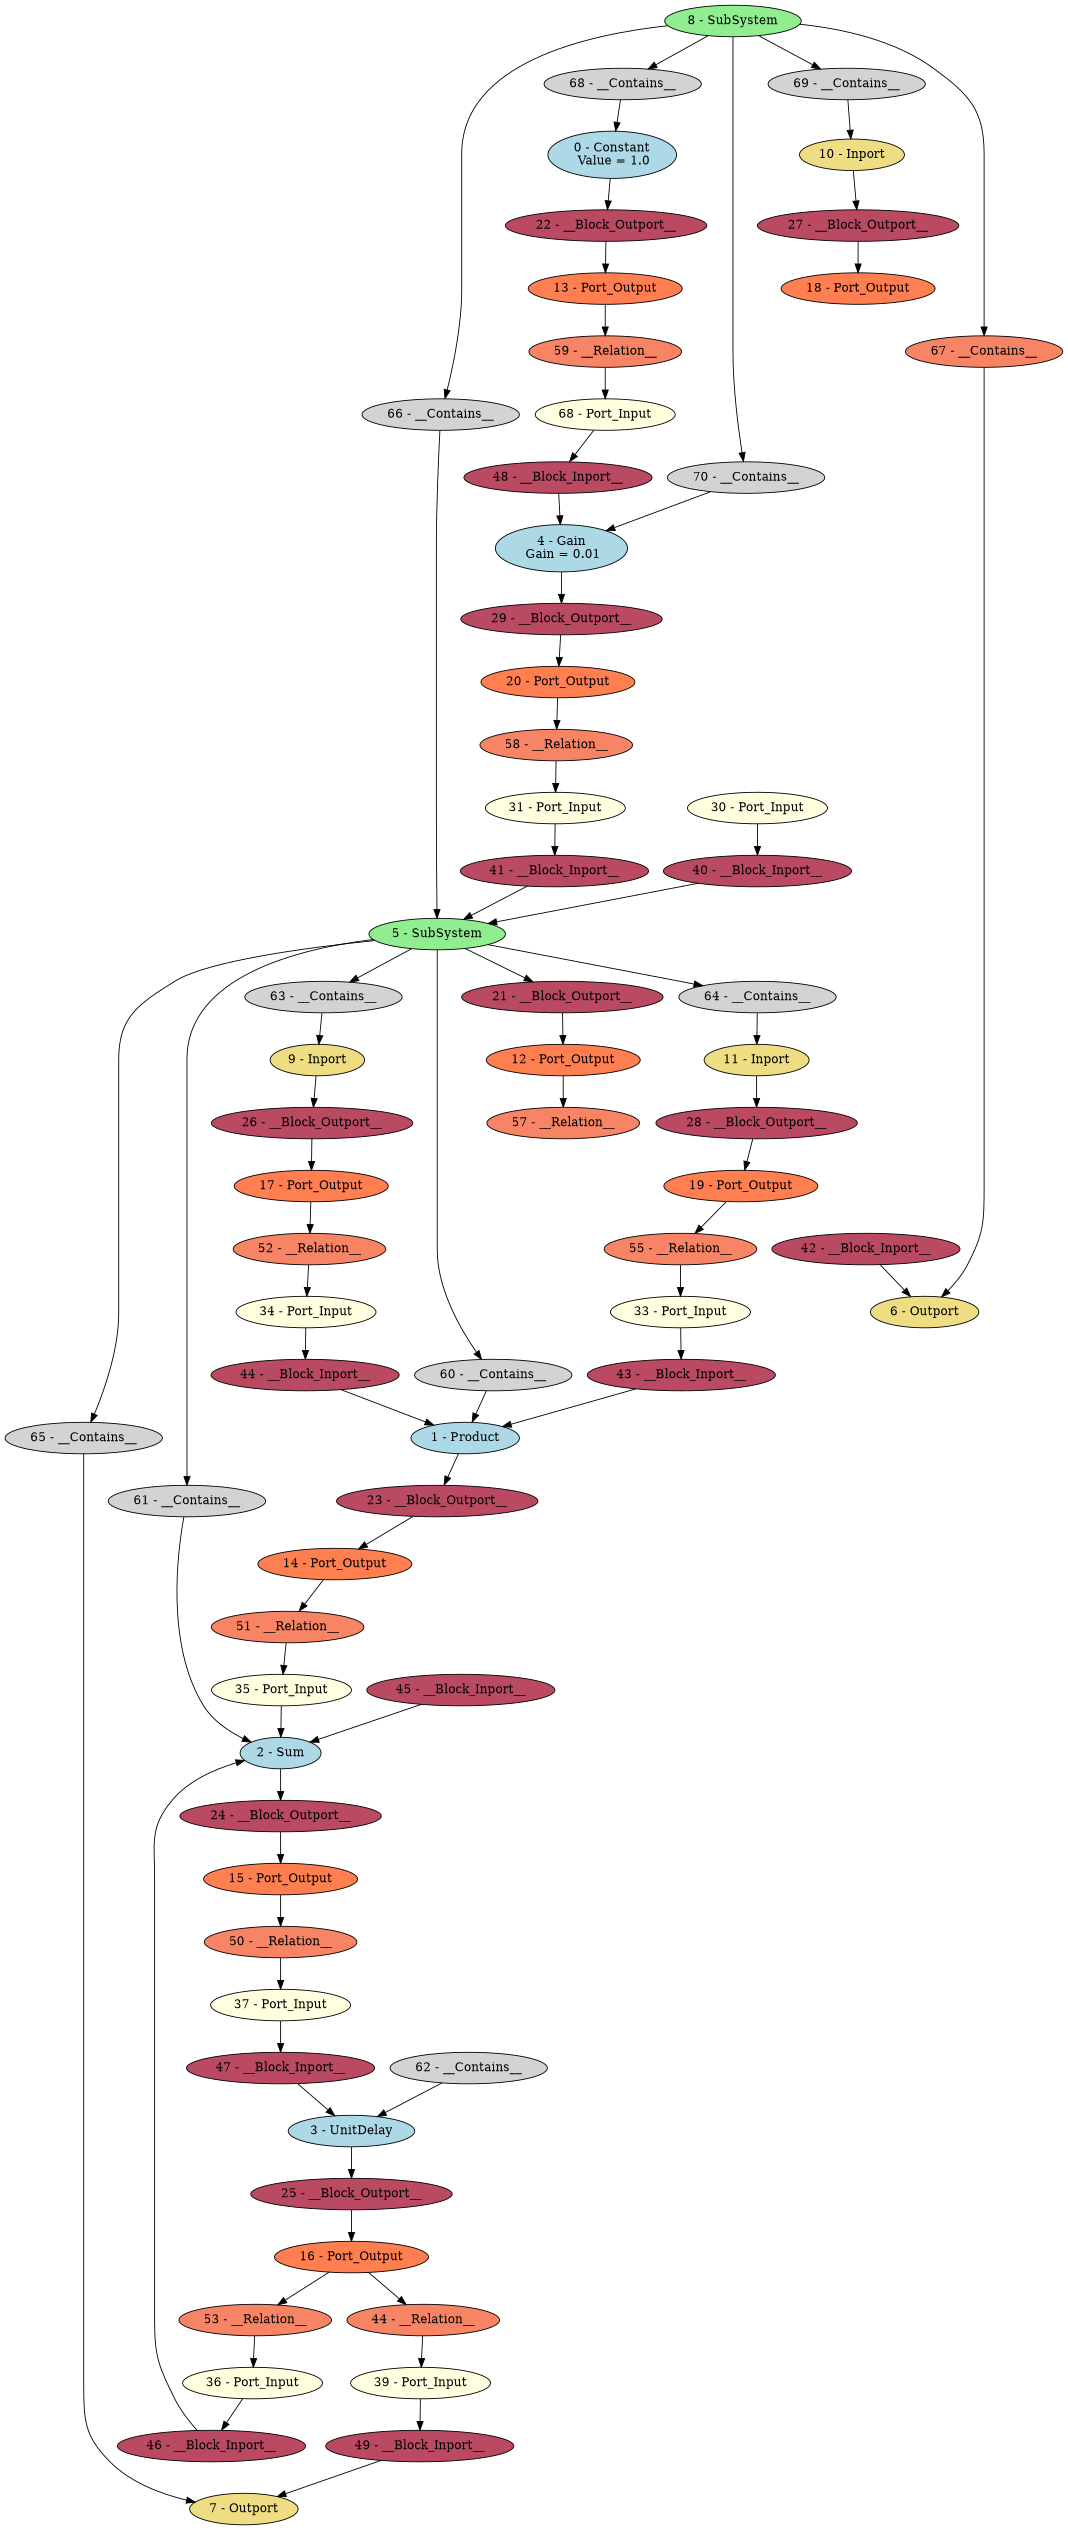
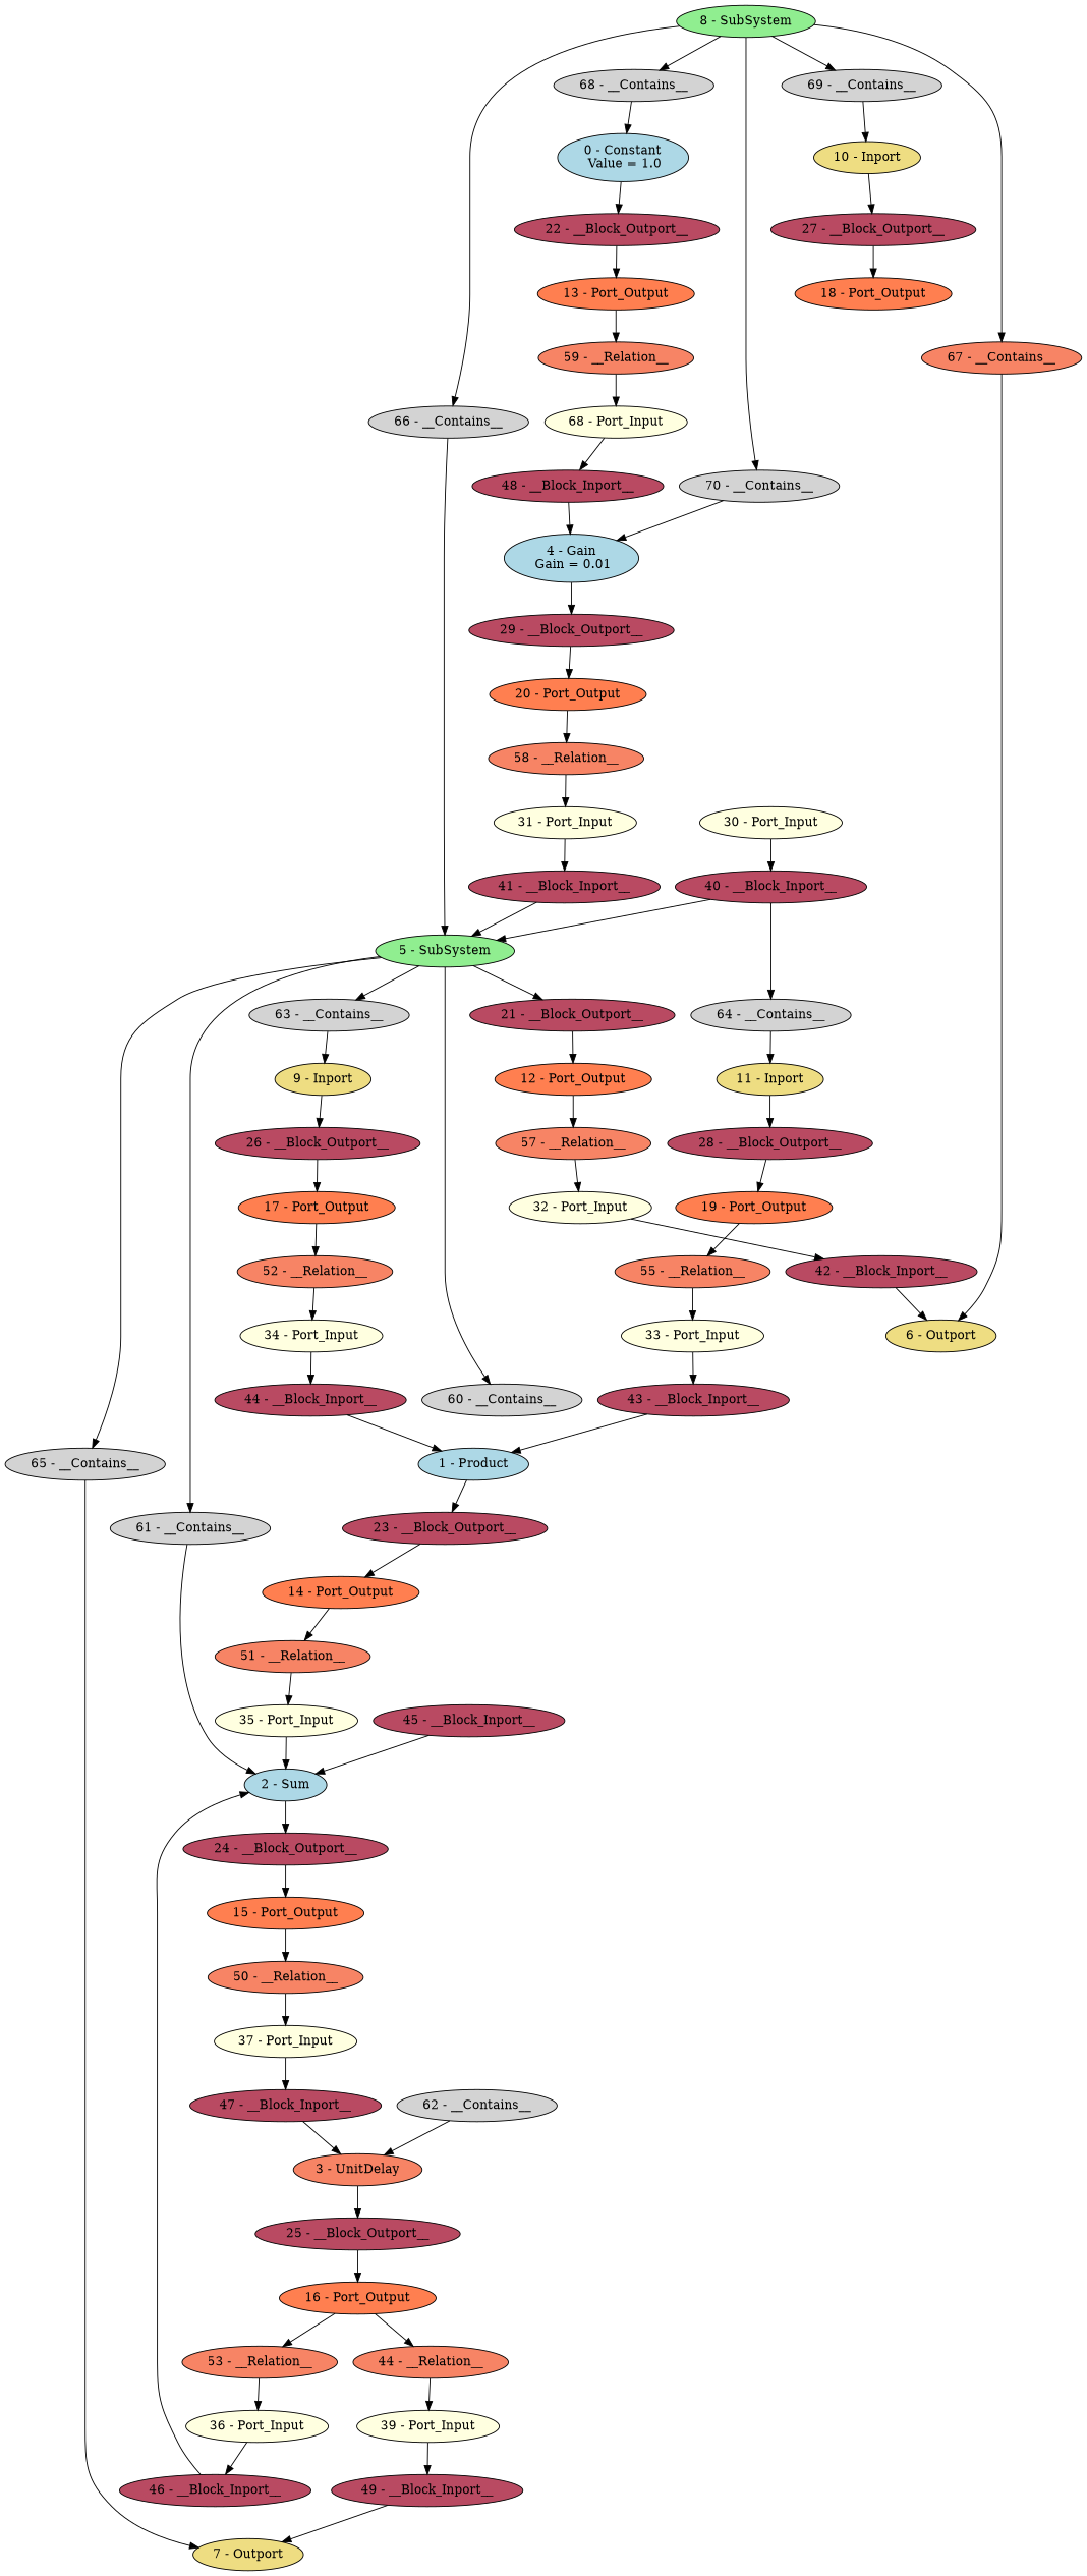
  digraph {
    node [fillcolor="#b94a62" style=filled]
    "0 - Constant\n Value = 1.0" [fillcolor=lightblue]
    "22 - __Block_Outport__"
    "13 - Port_Output" [fillcolor=coral]
    "1 - Product" [fillcolor=lightblue]
    "23 - __Block_Outport__"
    "14 - Port_Output" [fillcolor=coral]
    "2 - Sum" [fillcolor=lightblue]
    "24 - __Block_Outport__"
    "15 - Port_Output" [fillcolor=coral]
-   "3 - UnitDelay" [fillcolor=lightblue]
+   "3 - UnitDelay" [fillcolor="#f78465"]
    "25 - __Block_Outport__"
    "16 - Port_Output" [fillcolor=coral]
    "4 - Gain\n Gain = 0.01" [fillcolor=lightblue]
    "29 - __Block_Outport__"
    "20 - Port_Output" [fillcolor=coral]
    "5 - SubSystem" [fillcolor=lightgreen]
    "21 - __Block_Outport__"
    "60 - __Contains__" [fillcolor=lightgray]
    "61 - __Contains__" [fillcolor=lightgray]
    "63 - __Contains__" [fillcolor=lightgray]
    "64 - __Contains__" [fillcolor=lightgray]
    "65 - __Contains__" [fillcolor=lightgray]
    "12 - Port_Output" [fillcolor=coral]
    "62 - __Contains__" [fillcolor=lightgray]
    "9 - Inport" [fillcolor=lightgoldenrod]
    "11 - Inport" [fillcolor=lightgoldenrod]
    "7 - Outport" [fillcolor=lightgoldenrod]
    "6 - Outport" [fillcolor=lightgoldenrod]
    "8 - SubSystem" [fillcolor=lightgreen]
    "66 - __Contains__" [fillcolor=lightgray]
    "67 - __Contains__" [fillcolor="#f78465"]
    "68 - __Contains__" [fillcolor=lightgray]
    "69 - __Contains__" [fillcolor=lightgray]
    "70 - __Contains__" [fillcolor=lightgray]
    "10 - Inport" [fillcolor=lightgoldenrod]
    "26 - __Block_Outport__"
    "17 - Port_Output" [fillcolor=coral]
    "27 - __Block_Outport__"
    "18 - Port_Output" [fillcolor=coral]
    "28 - __Block_Outport__"
    "19 - Port_Output" [fillcolor=coral]
    "57 - __Relation__" [fillcolor="#f78465"]
+   "32 - Port_Input" [fillcolor=lightyellow]
    "59 - __Relation__" [fillcolor="#f78465"]
    n45 [fillcolor=lightyellow label="68 - Port_Input"]
    "51 - __Relation__" [fillcolor="#f78465"]
    "35 - Port_Input" [fillcolor=lightyellow]
    "50 - __Relation__" [fillcolor="#f78465"]
    "37 - Port_Input" [fillcolor=lightyellow]
    "53 - __Relation__" [fillcolor="#f78465"]
    n51 [fillcolor="#f78465" label="44 - __Relation__"]
    "36 - Port_Input" [fillcolor=lightyellow]
    "39 - Port_Input" [fillcolor=lightyellow]
    "52 - __Relation__" [fillcolor="#f78465"]
    "34 - Port_Input" [fillcolor=lightyellow]
    "55 - __Relation__" [fillcolor="#f78465"]
    "33 - Port_Input" [fillcolor=lightyellow]
    "58 - __Relation__" [fillcolor="#f78465"]
    "31 - Port_Input" [fillcolor=lightyellow]
    "30 - Port_Input" [fillcolor=lightyellow]
    "40 - __Block_Inport__"
    "41 - __Block_Inport__"
    "42 - __Block_Inport__"
    "43 - __Block_Inport__"
    "44 - __Block_Inport__"
    "45 - __Block_Inport__"
    "46 - __Block_Inport__"
    "47 - __Block_Inport__"
    "48 - __Block_Inport__"
    "49 - __Block_Inport__"
    "0 - Constant\n Value = 1.0" -> "22 - __Block_Outport__"
    "22 - __Block_Outport__" -> "13 - Port_Output"
    "13 - Port_Output" -> "59 - __Relation__"
    "1 - Product" -> "23 - __Block_Outport__"
    "23 - __Block_Outport__" -> "14 - Port_Output"
    "14 - Port_Output" -> "51 - __Relation__"
    "2 - Sum" -> "24 - __Block_Outport__"
    "24 - __Block_Outport__" -> "15 - Port_Output"
    "15 - Port_Output" -> "50 - __Relation__"
    "3 - UnitDelay" -> "25 - __Block_Outport__"
    "25 - __Block_Outport__" -> "16 - Port_Output"
    "16 - Port_Output" -> "53 - __Relation__"
    "16 - Port_Output" -> n51
    "4 - Gain\n Gain = 0.01" -> "29 - __Block_Outport__"
    "29 - __Block_Outport__" -> "20 - Port_Output"
    "20 - Port_Output" -> "58 - __Relation__"
    "5 - SubSystem" -> "21 - __Block_Outport__"
    "5 - SubSystem" -> "60 - __Contains__"
    "5 - SubSystem" -> "61 - __Contains__"
    "5 - SubSystem" -> "63 - __Contains__"
-   "5 - SubSystem" -> "64 - __Contains__"
+   "40 - __Block_Inport__" -> "64 - __Contains__"
    "5 - SubSystem" -> "65 - __Contains__"
    "21 - __Block_Outport__" -> "12 - Port_Output"
-   "60 - __Contains__" -> "1 - Product"
    "61 - __Contains__" -> "2 - Sum"
    "63 - __Contains__" -> "9 - Inport"
    "64 - __Contains__" -> "11 - Inport"
    "65 - __Contains__" -> "7 - Outport"
    "12 - Port_Output" -> "57 - __Relation__"
    "62 - __Contains__" -> "3 - UnitDelay"
    "9 - Inport" -> "26 - __Block_Outport__"
    "11 - Inport" -> "28 - __Block_Outport__"
    "8 - SubSystem" -> "66 - __Contains__"
    "8 - SubSystem" -> "67 - __Contains__"
    "8 - SubSystem" -> "68 - __Contains__"
    "8 - SubSystem" -> "69 - __Contains__"
    "8 - SubSystem" -> "70 - __Contains__"
    "66 - __Contains__" -> "5 - SubSystem"
    "67 - __Contains__" -> "6 - Outport"
    "68 - __Contains__" -> "0 - Constant\n Value = 1.0"
    "69 - __Contains__" -> "10 - Inport"
    "70 - __Contains__" -> "4 - Gain\n Gain = 0.01"
    "10 - Inport" -> "27 - __Block_Outport__"
    "26 - __Block_Outport__" -> "17 - Port_Output"
    "17 - Port_Output" -> "52 - __Relation__"
    "27 - __Block_Outport__" -> "18 - Port_Output"
    "28 - __Block_Outport__" -> "19 - Port_Output"
    "19 - Port_Output" -> "55 - __Relation__"
+   "57 - __Relation__" -> "32 - Port_Input"
+   "32 - Port_Input" -> "42 - __Block_Inport__"
    "59 - __Relation__" -> n45
    n45 -> "48 - __Block_Inport__"
    "51 - __Relation__" -> "35 - Port_Input"
    "35 - Port_Input" -> "2 - Sum"
    "50 - __Relation__" -> "37 - Port_Input"
    "37 - Port_Input" -> "47 - __Block_Inport__"
    "53 - __Relation__" -> "36 - Port_Input"
    n51 -> "39 - Port_Input"
    "36 - Port_Input" -> "46 - __Block_Inport__"
    "39 - Port_Input" -> "49 - __Block_Inport__"
    "52 - __Relation__" -> "34 - Port_Input"
    "34 - Port_Input" -> "44 - __Block_Inport__"
    "55 - __Relation__" -> "33 - Port_Input"
    "33 - Port_Input" -> "43 - __Block_Inport__"
    "58 - __Relation__" -> "31 - Port_Input"
    "31 - Port_Input" -> "41 - __Block_Inport__"
    "30 - Port_Input" -> "40 - __Block_Inport__"
    "40 - __Block_Inport__" -> "5 - SubSystem"
    "41 - __Block_Inport__" -> "5 - SubSystem"
    "42 - __Block_Inport__" -> "6 - Outport"
    "43 - __Block_Inport__" -> "1 - Product"
    "44 - __Block_Inport__" -> "1 - Product"
    "45 - __Block_Inport__" -> "2 - Sum"
    "46 - __Block_Inport__" -> "2 - Sum"
    "47 - __Block_Inport__" -> "3 - UnitDelay"
    "48 - __Block_Inport__" -> "4 - Gain\n Gain = 0.01"
    "49 - __Block_Inport__" -> "7 - Outport"
  }
